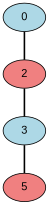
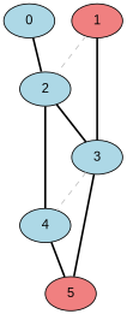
  graph {
    node [fillcolor=lightcoral fontname=Arial style=filled]
    edge [color=black style=bold]
-   2
+   2 [fillcolor=lightblue]
    0 [fillcolor=lightblue]
+   1
    3 [fillcolor=lightblue]
+   4 [fillcolor=lightblue]
    5
    2 -- 3
+   2 -- 4
    0 -- 2
+   1 -- 2 [color=gray style=dashed]
+   1 -- 3
+   3 -- 4 [color=gray style=dashed]
    3 -- 5
+   4 -- 5
  }
